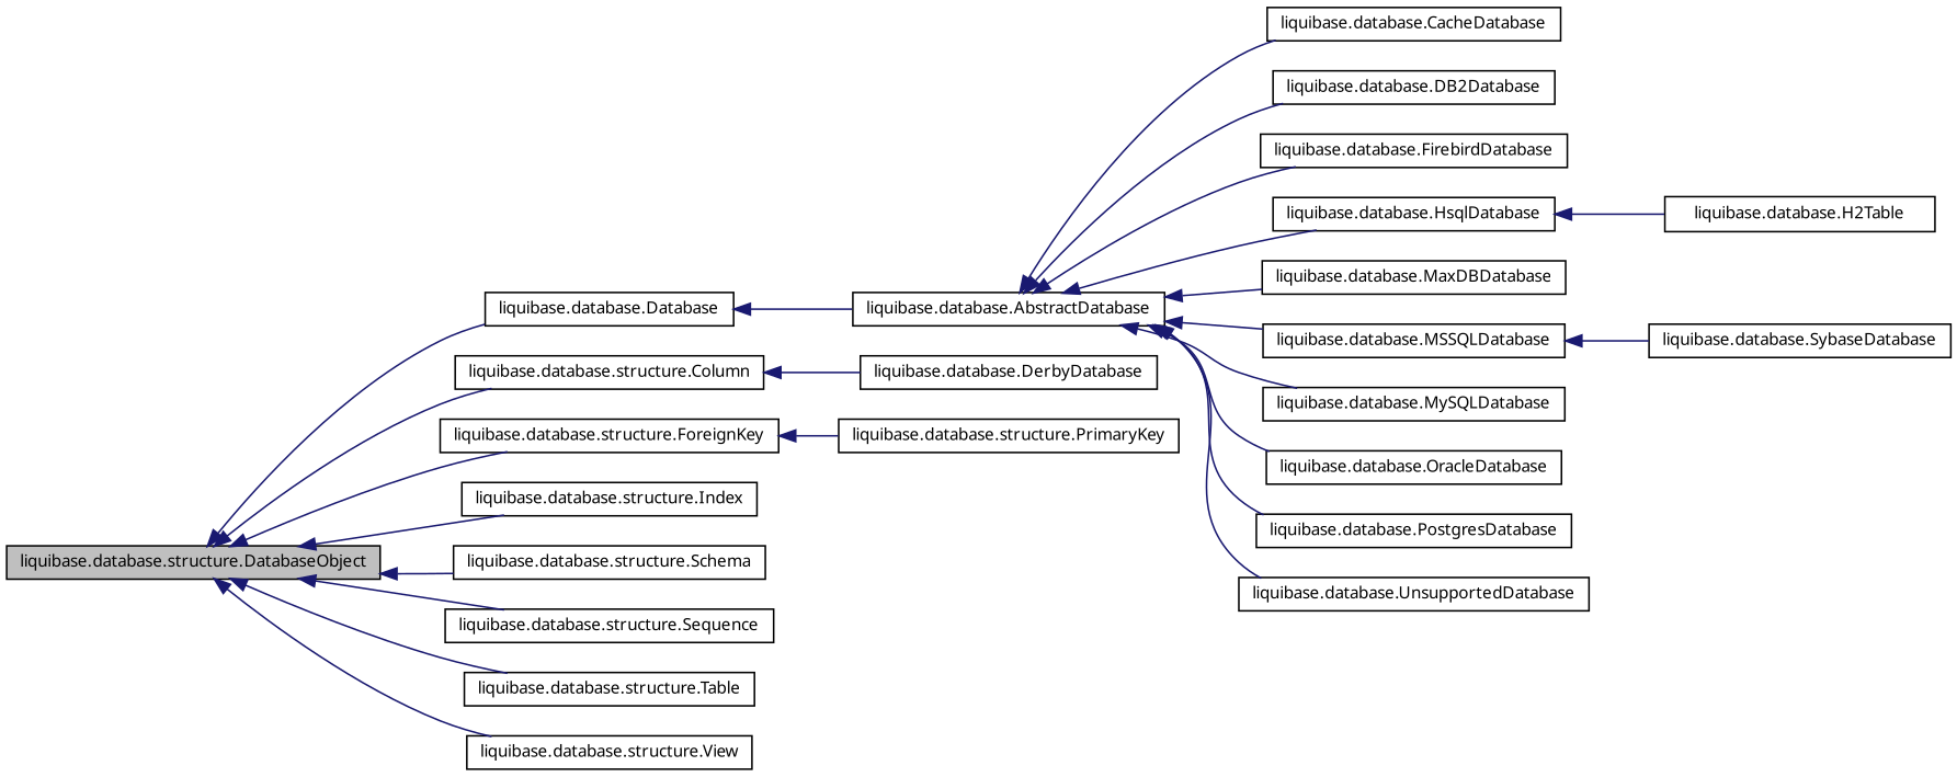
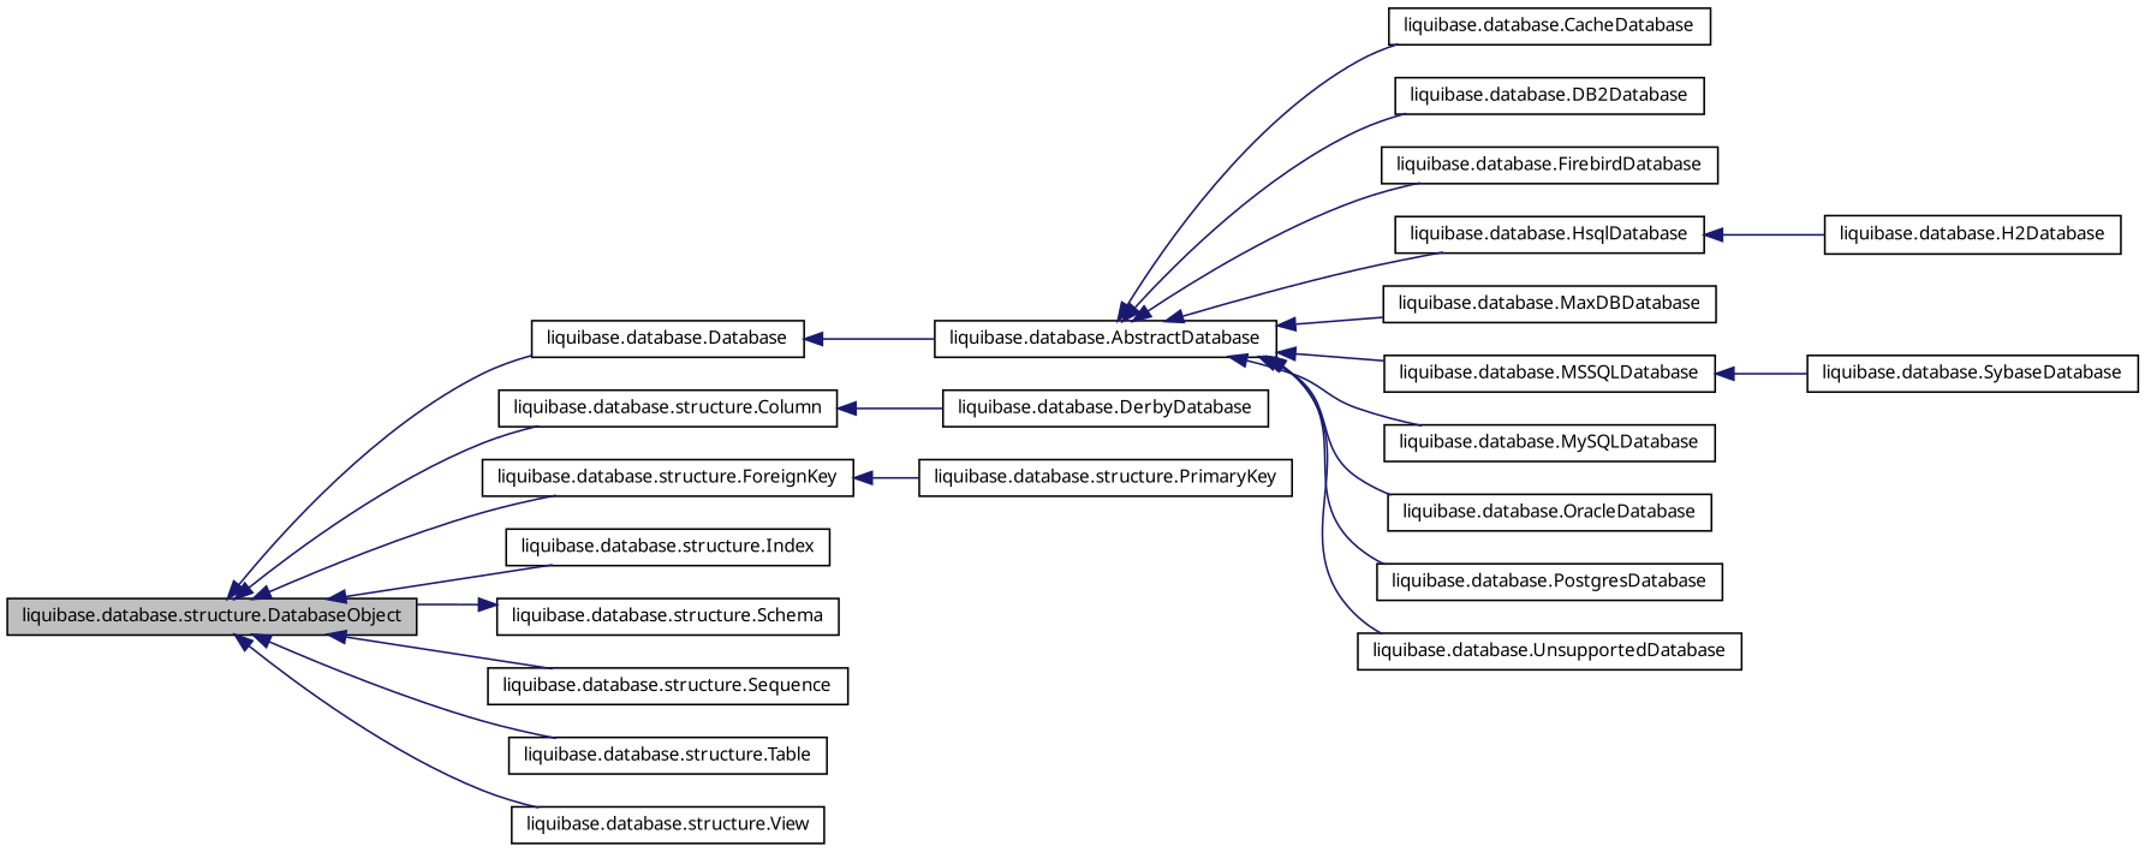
  digraph {
    rankdir=LR
    node [color=black fillcolor=white fontname="FreeSans.ttf" fontsize=10 shape=record style=filled]
    edge [color=midnightblue dir=back fontname="FreeSans.ttf" fontsize=10 labelfontname="FreeSans.ttf" labelfontsize=10 style=solid]
    n1 [fillcolor=grey75 fontcolor=black height=0.2 label="liquibase.database.structure.DatabaseObject" width=0.4]
    n2 [height=0.2 label="liquibase.database.Database" width=0.4]
    n3 [height=0.2 label="liquibase.database.structure.Column" width=0.4]
    n4 [height=0.2 label="liquibase.database.structure.ForeignKey" width=0.4]
    n5 [height=0.2 label="liquibase.database.structure.Index" width=0.4]
    n6 [height=0.2 label="liquibase.database.structure.Schema" width=0.4]
    n7 [height=0.2 label="liquibase.database.structure.Sequence" width=0.4]
    n8 [height=0.2 label="liquibase.database.structure.Table" width=0.4]
    n9 [height=0.2 label="liquibase.database.structure.View" width=0.4]
    n10 [height=0.2 label="liquibase.database.AbstractDatabase" width=0.4]
    n11 [height=0.2 label="liquibase.database.DerbyDatabase" width=0.4]
    n12 [height=0.2 label="liquibase.database.structure.PrimaryKey" width=0.4]
    n13 [height=0.2 label="liquibase.database.CacheDatabase" width=0.4]
    n14 [height=0.2 label="liquibase.database.DB2Database" width=0.4]
    n15 [height=0.2 label="liquibase.database.FirebirdDatabase" width=0.4]
    n16 [height=0.2 label="liquibase.database.HsqlDatabase" width=0.4]
    n17 [height=0.2 label="liquibase.database.MaxDBDatabase" width=0.4]
    n18 [height=0.2 label="liquibase.database.MSSQLDatabase" width=0.4]
    n19 [height=0.2 label="liquibase.database.MySQLDatabase" width=0.4]
    n20 [height=0.2 label="liquibase.database.OracleDatabase" width=0.4]
    n21 [height=0.2 label="liquibase.database.PostgresDatabase" width=0.4]
    n22 [height=0.2 label="liquibase.database.UnsupportedDatabase" width=0.4]
-   n23 [height=0.2 label="liquibase.database.H2Table" width=0.4]
+   n23 [height=0.2 label="liquibase.database.H2Database" width=0.4]
    n24 [height=0.2 label="liquibase.database.SybaseDatabase" width=0.4]
    n1 -> n2
    n1 -> n3
    n1 -> n4
    n1 -> n5
-   n1 -> n6
+   n6 -> n1
    n1 -> n7
    n1 -> n8
    n1 -> n9
    n2 -> n10
    n3 -> n11
    n4 -> n12
    n10 -> n13
    n10 -> n14
    n10 -> n15
    n10 -> n16
    n10 -> n17
    n10 -> n18
    n10 -> n19
    n10 -> n20
    n10 -> n21
    n10 -> n22
    n16 -> n23
    n18 -> n24
  }
